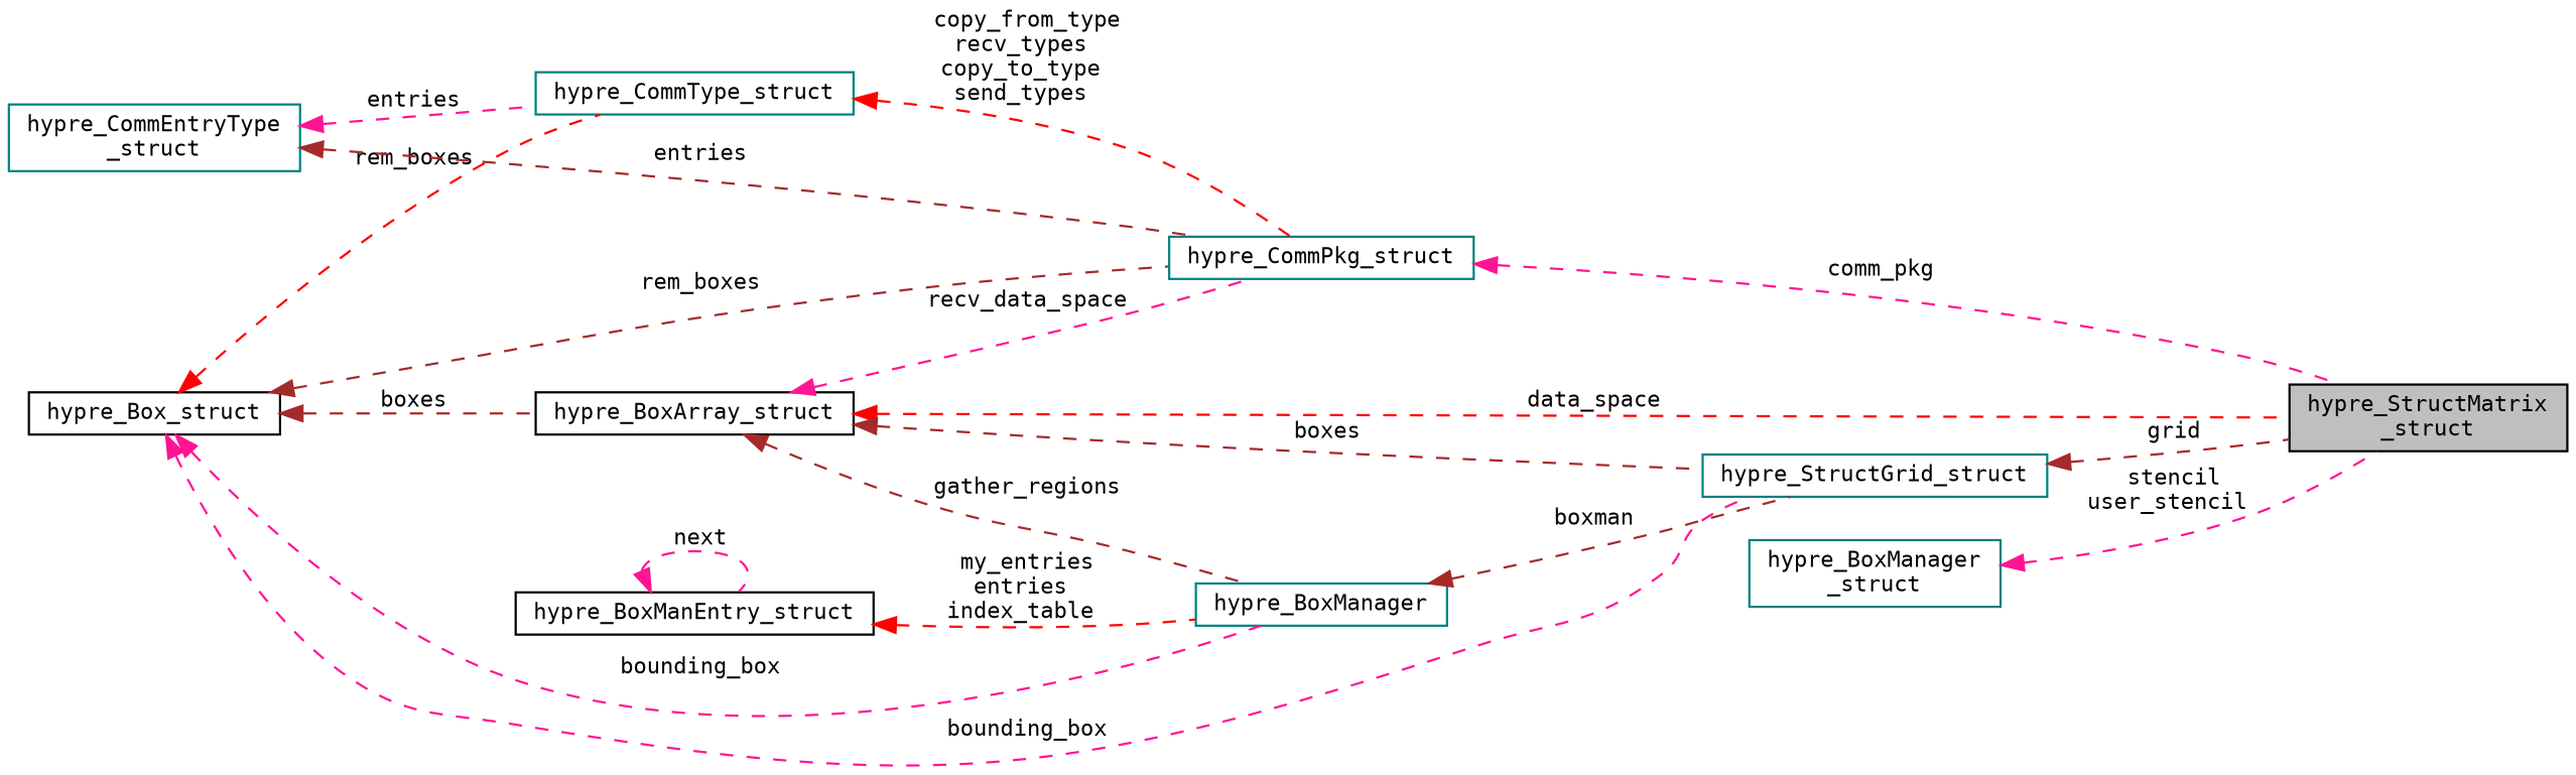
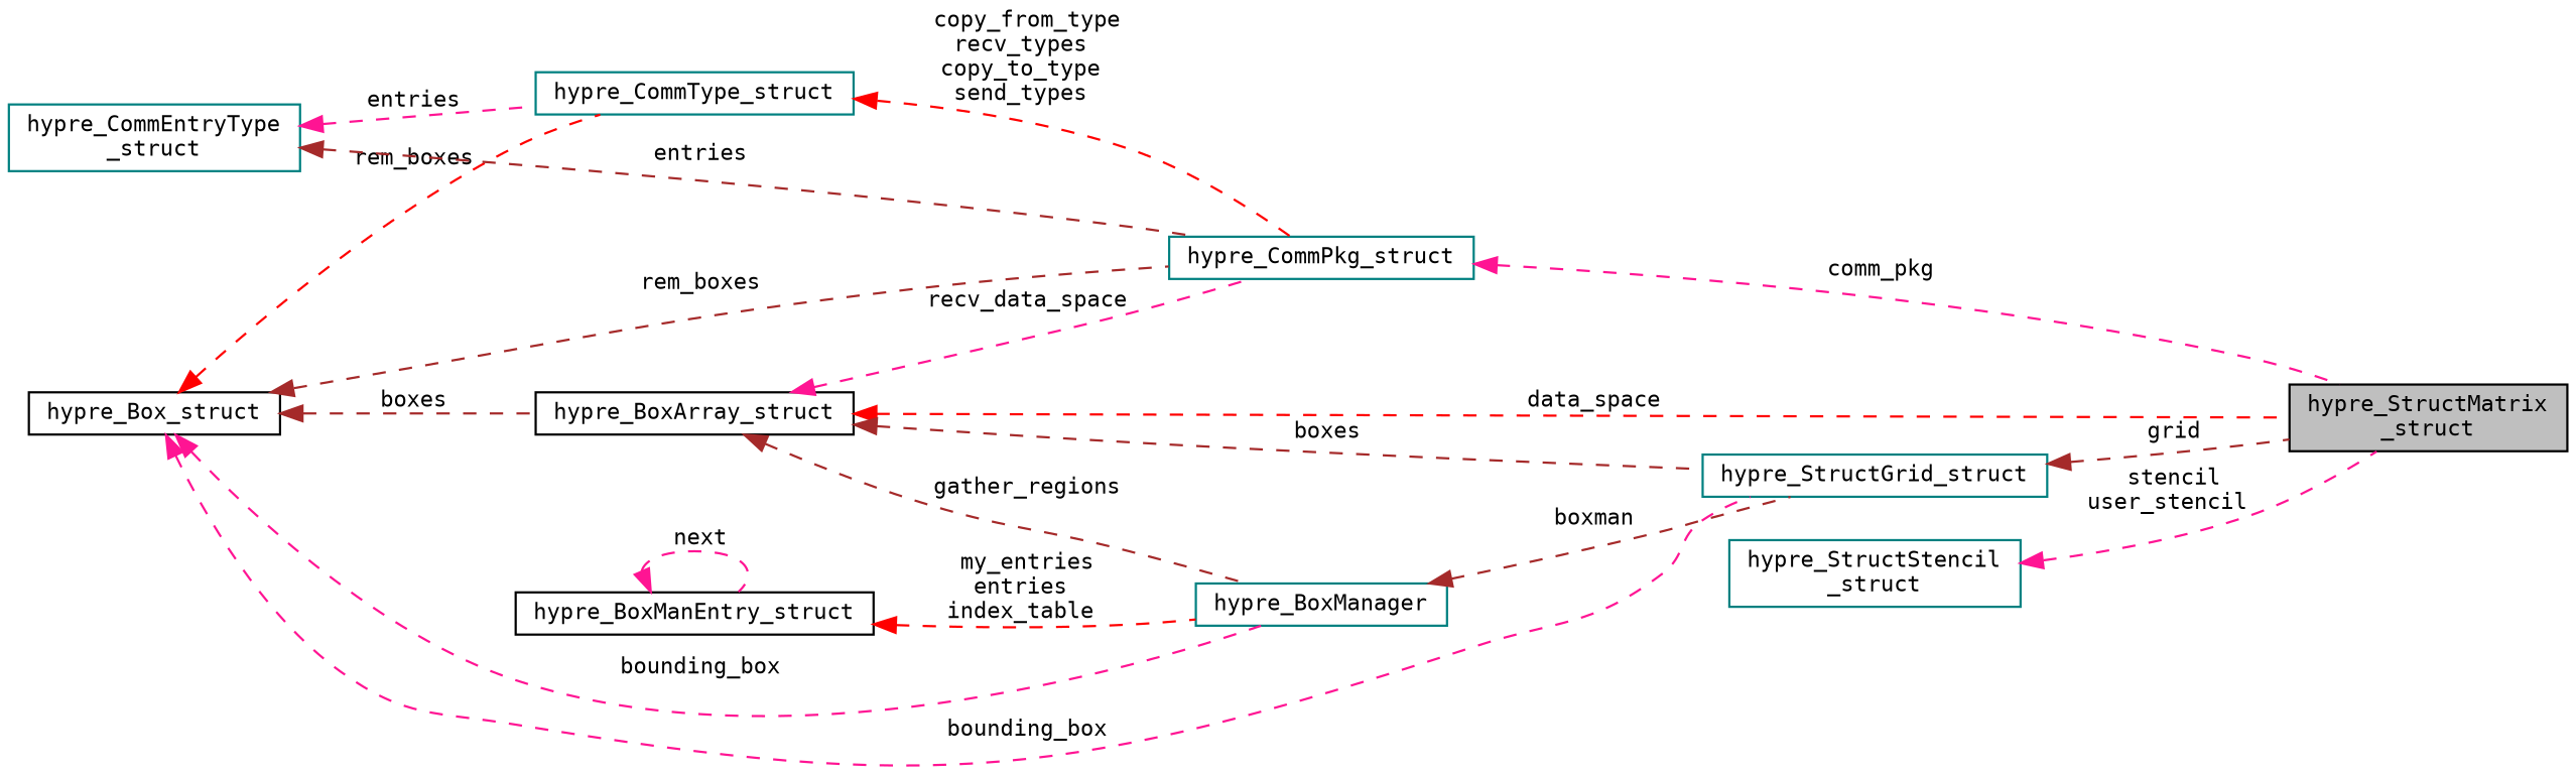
  digraph {
    fontname="DejaVu Sans Mono"
    rankdir=LR
    node [color=teal fillcolor=white fontname="DejaVu Sans Mono" fontsize=10 shape=record style=filled]
    edge [color=deeppink dir=back fontname="DejaVu Sans Mono" fontsize=10 labelfontname=Helvetica labelfontsize=10 style=dashed]
    n1 [color=black fillcolor=grey75 fontcolor=black height=0.2 label="hypre_StructMatrix\l_struct" width=0.4]
    n2 [height=0.2 label=hypre_CommPkg_struct width=0.4]
    n3 [color=black height=0.2 label=hypre_BoxArray_struct width=0.4]
    n4 [height=0.2 label=hypre_StructGrid_struct width=0.4]
    n5 [height=0.2 label=hypre_BoxManager width=0.4]
    n6 [color=black height=0.2 label=hypre_Box_struct width=0.4]
    n7 [height=0.2 label=hypre_CommType_struct width=0.4]
    n8 [height=0.2 label="hypre_CommEntryType\l_struct" width=0.4]
    n9 [color=black height=0.2 label=hypre_BoxManEntry_struct width=0.4]
-   n10 [height=0.2 label="hypre_BoxManager\l_struct" width=0.4]
+   n10 [height=0.2 label="hypre_StructStencil\l_struct" width=0.4]
    n2 -> n1 [label=" comm_pkg"]
    n3 -> n1 [color=red label=" data_space"]
    n3 -> n2 [label=" recv_data_space"]
    n3 -> n4 [color=brown label=" boxes"]
    n3 -> n5 [color=brown label=" gather_regions"]
    n4 -> n1 [color=brown label=" grid"]
    n5 -> n4 [color=brown label=" boxman"]
    n6 -> n2 [color=brown label=" rem_boxes"]
    n6 -> n3 [color=brown label=" boxes"]
    n6 -> n4 [label=" bounding_box"]
    n6 -> n5 [label=" bounding_box"]
    n6 -> n7 [color=red label=" rem_boxes"]
    n7 -> n2 [color=red label=" copy_from_type\nrecv_types\ncopy_to_type\nsend_types"]
    n8 -> n2 [color=brown label=" entries"]
    n8 -> n7 [label=" entries"]
    n9 -> n5 [color=red label=" my_entries\nentries\nindex_table"]
    n9 -> n9 [label=" next"]
    n10 -> n1 [label=" stencil\nuser_stencil"]
  }
